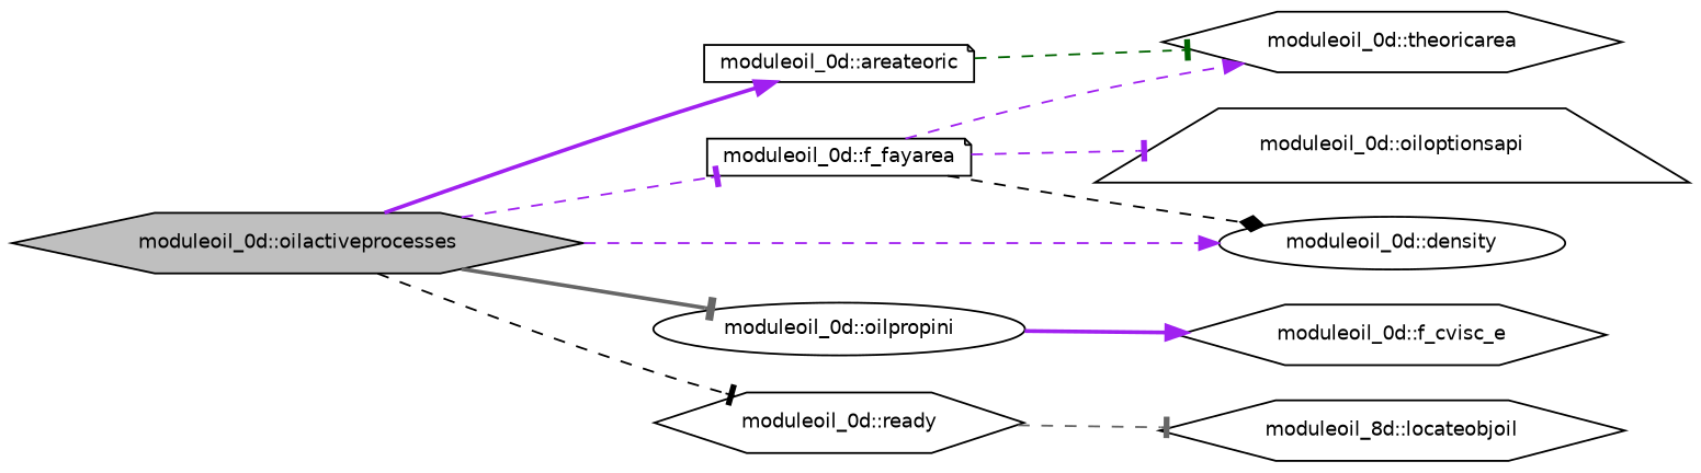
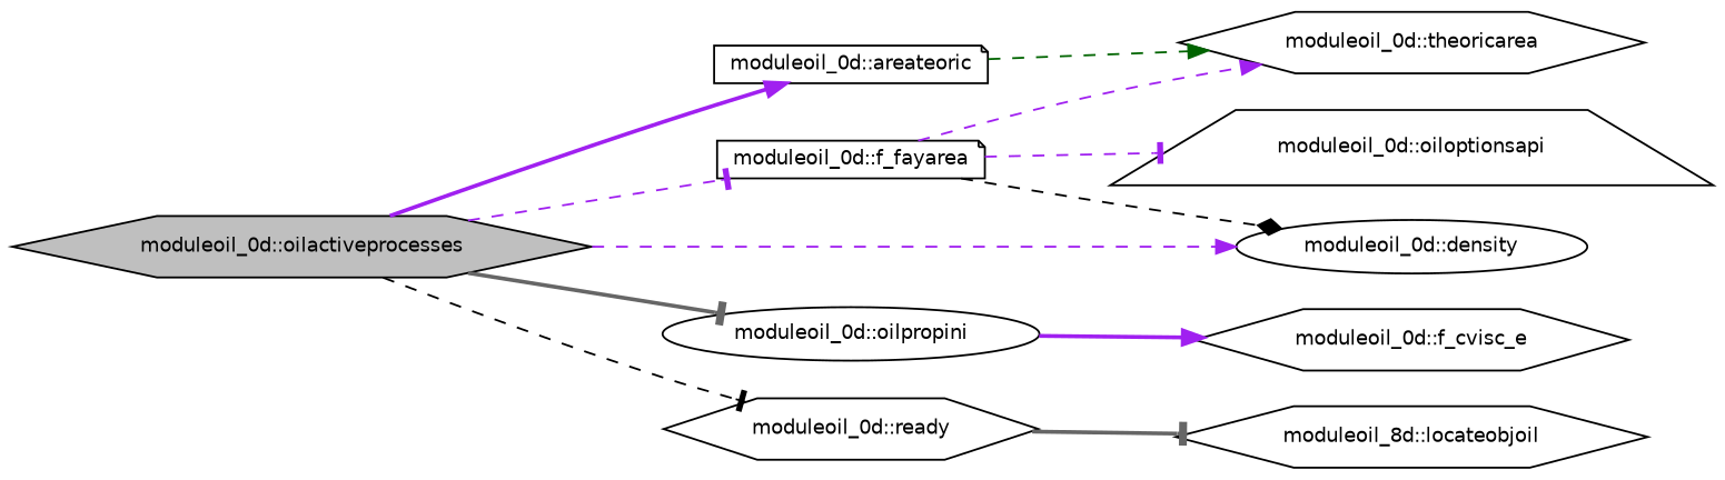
  digraph {
    rankdir=LR
    node [color=black fillcolor=white fontname=Helvetica fontsize=10 shape=hexagon style=filled]
    edge [arrowhead=normal color=purple fontname=Helvetica fontsize=10 labelfontname=Helvetica labelfontsize=10 style=dashed]
    n1 [fillcolor=grey75 fontcolor=black height=0.2 label="moduleoil_0d::oilactiveprocesses" width=0.4]
    n2 [height=0.2 label="moduleoil_0d::areateoric" shape=note width=0.4]
    n3 [height=0.2 label="moduleoil_0d::density" shape=ellipse width=0.4]
    n4 [height=0.2 label="moduleoil_0d::f_fayarea" shape=note width=0.4]
    n5 [height=0.2 label="moduleoil_0d::oilpropini" shape=ellipse width=0.4]
    n6 [height=0.2 label="moduleoil_0d::ready" width=0.4]
    n7 [height=0.2 label="moduleoil_0d::theoricarea" width=0.4]
    n8 [height=0.2 label="moduleoil_0d::oiloptionsapi" shape=trapezium width=0.4]
    n9 [height=0.2 label="moduleoil_0d::f_cvisc_e" width=0.4]
    n10 [height=0.2 label="moduleoil_8d::locateobjoil" width=0.4]
    n1 -> n2 [style=bold]
    n1 -> n3
    n1 -> n4 [arrowhead=tee]
    n1 -> n5 [arrowhead=tee color=gray40 style=bold]
    n1 -> n6 [arrowhead=tee color=black]
-   n2 -> n7 [arrowhead=tee color=darkgreen]
+   n2 -> n7 [color=darkgreen]
    n4 -> n3 [arrowhead=diamond color=black]
    n4 -> n7
    n4 -> n8 [arrowhead=tee]
    n5 -> n9 [style=bold]
-   n6 -> n10 [arrowhead=tee color=gray40]
+   n6 -> n10 [arrowhead=tee color=gray40 style=bold]
  }
